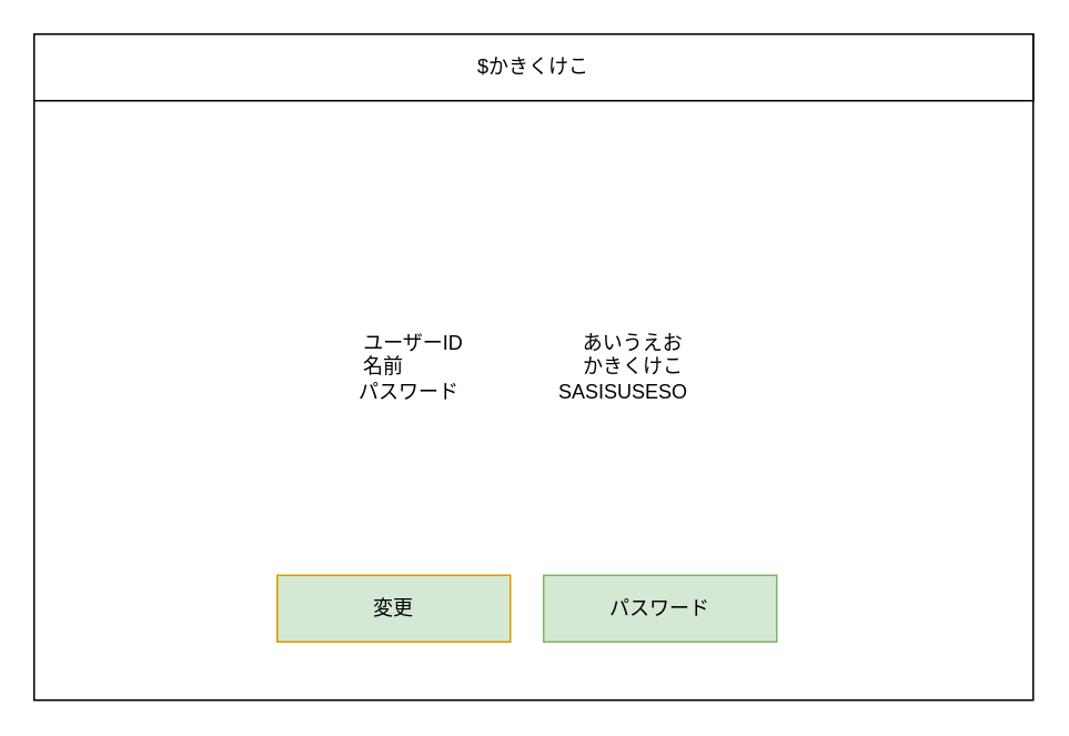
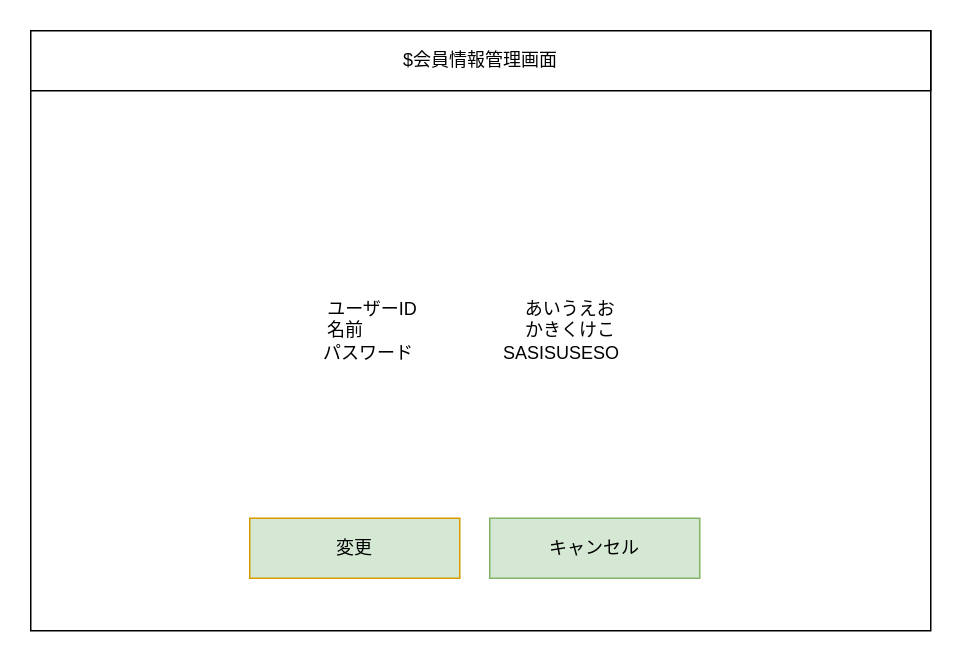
  <mxCell id="0" />
  <mxCell id="1" parent="0" />
  <mxCell id="2" value="" style="rounded=0;whiteSpace=wrap;html=1;" parent="1" vertex="1"><mxGeometry x="20" y="20" width="600" height="400" as="geometry" /></mxCell>
- <mxCell id="3" value="$かきくけこ" style="rounded=0;whiteSpace=wrap;html=1;" parent="1" vertex="1"><mxGeometry x="20" y="20" width="600" height="40" as="geometry" /></mxCell>
+ <mxCell id="3" value="$会員情報管理画面" style="rounded=0;whiteSpace=wrap;html=1;" parent="1" vertex="1"><mxGeometry x="20" y="20" width="600" height="40" as="geometry" /></mxCell>
  <mxCell id="4" value="変更" style="rounded=0;whiteSpace=wrap;html=1;fillColor=#d5e8d4;strokeColor=#d79b00;" parent="1" vertex="1"><mxGeometry x="166" y="345" width="140" height="40" as="geometry" /></mxCell>
- <mxCell id="5" value="パスワード" style="rounded=0;whiteSpace=wrap;html=1;fillColor=#d5e8d4;strokeColor=#82b366;" parent="1" vertex="1"><mxGeometry x="326" y="345" width="140" height="40" as="geometry" /></mxCell>
+ <mxCell id="5" value="キャンセル" style="rounded=0;whiteSpace=wrap;html=1;fillColor=#d5e8d4;strokeColor=#82b366;" parent="1" vertex="1"><mxGeometry x="326" y="345" width="140" height="40" as="geometry" /></mxCell>
  <mxCell id="6" value="ユーザーID　　　　　　あいうえお&lt;br&gt;名前　　　　　　　　　かきくけこ&lt;br&gt;パスワード　　　　　SASISUSESO&lt;br&gt;" style="text;html=1;strokeColor=none;fillColor=none;align=center;verticalAlign=middle;whiteSpace=wrap;rounded=0;" parent="1" vertex="1"><mxGeometry x="169" y="145" width="290" height="150" as="geometry" /></mxCell>
